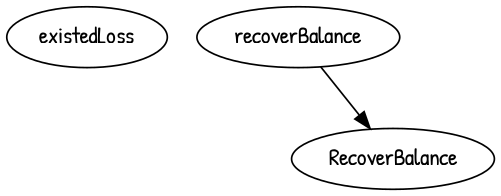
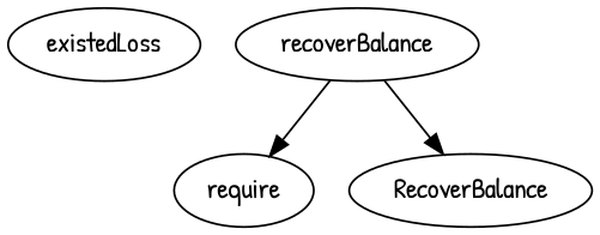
  strict digraph {
    fontname="Patrick Hand"
    node [fontname="Patrick Hand"]
    edge [fontname="Patrick Hand"]
    existedLoss
    recoverBalance
+   require
    RecoverBalance
+   recoverBalance -> require
    recoverBalance -> RecoverBalance
  }
